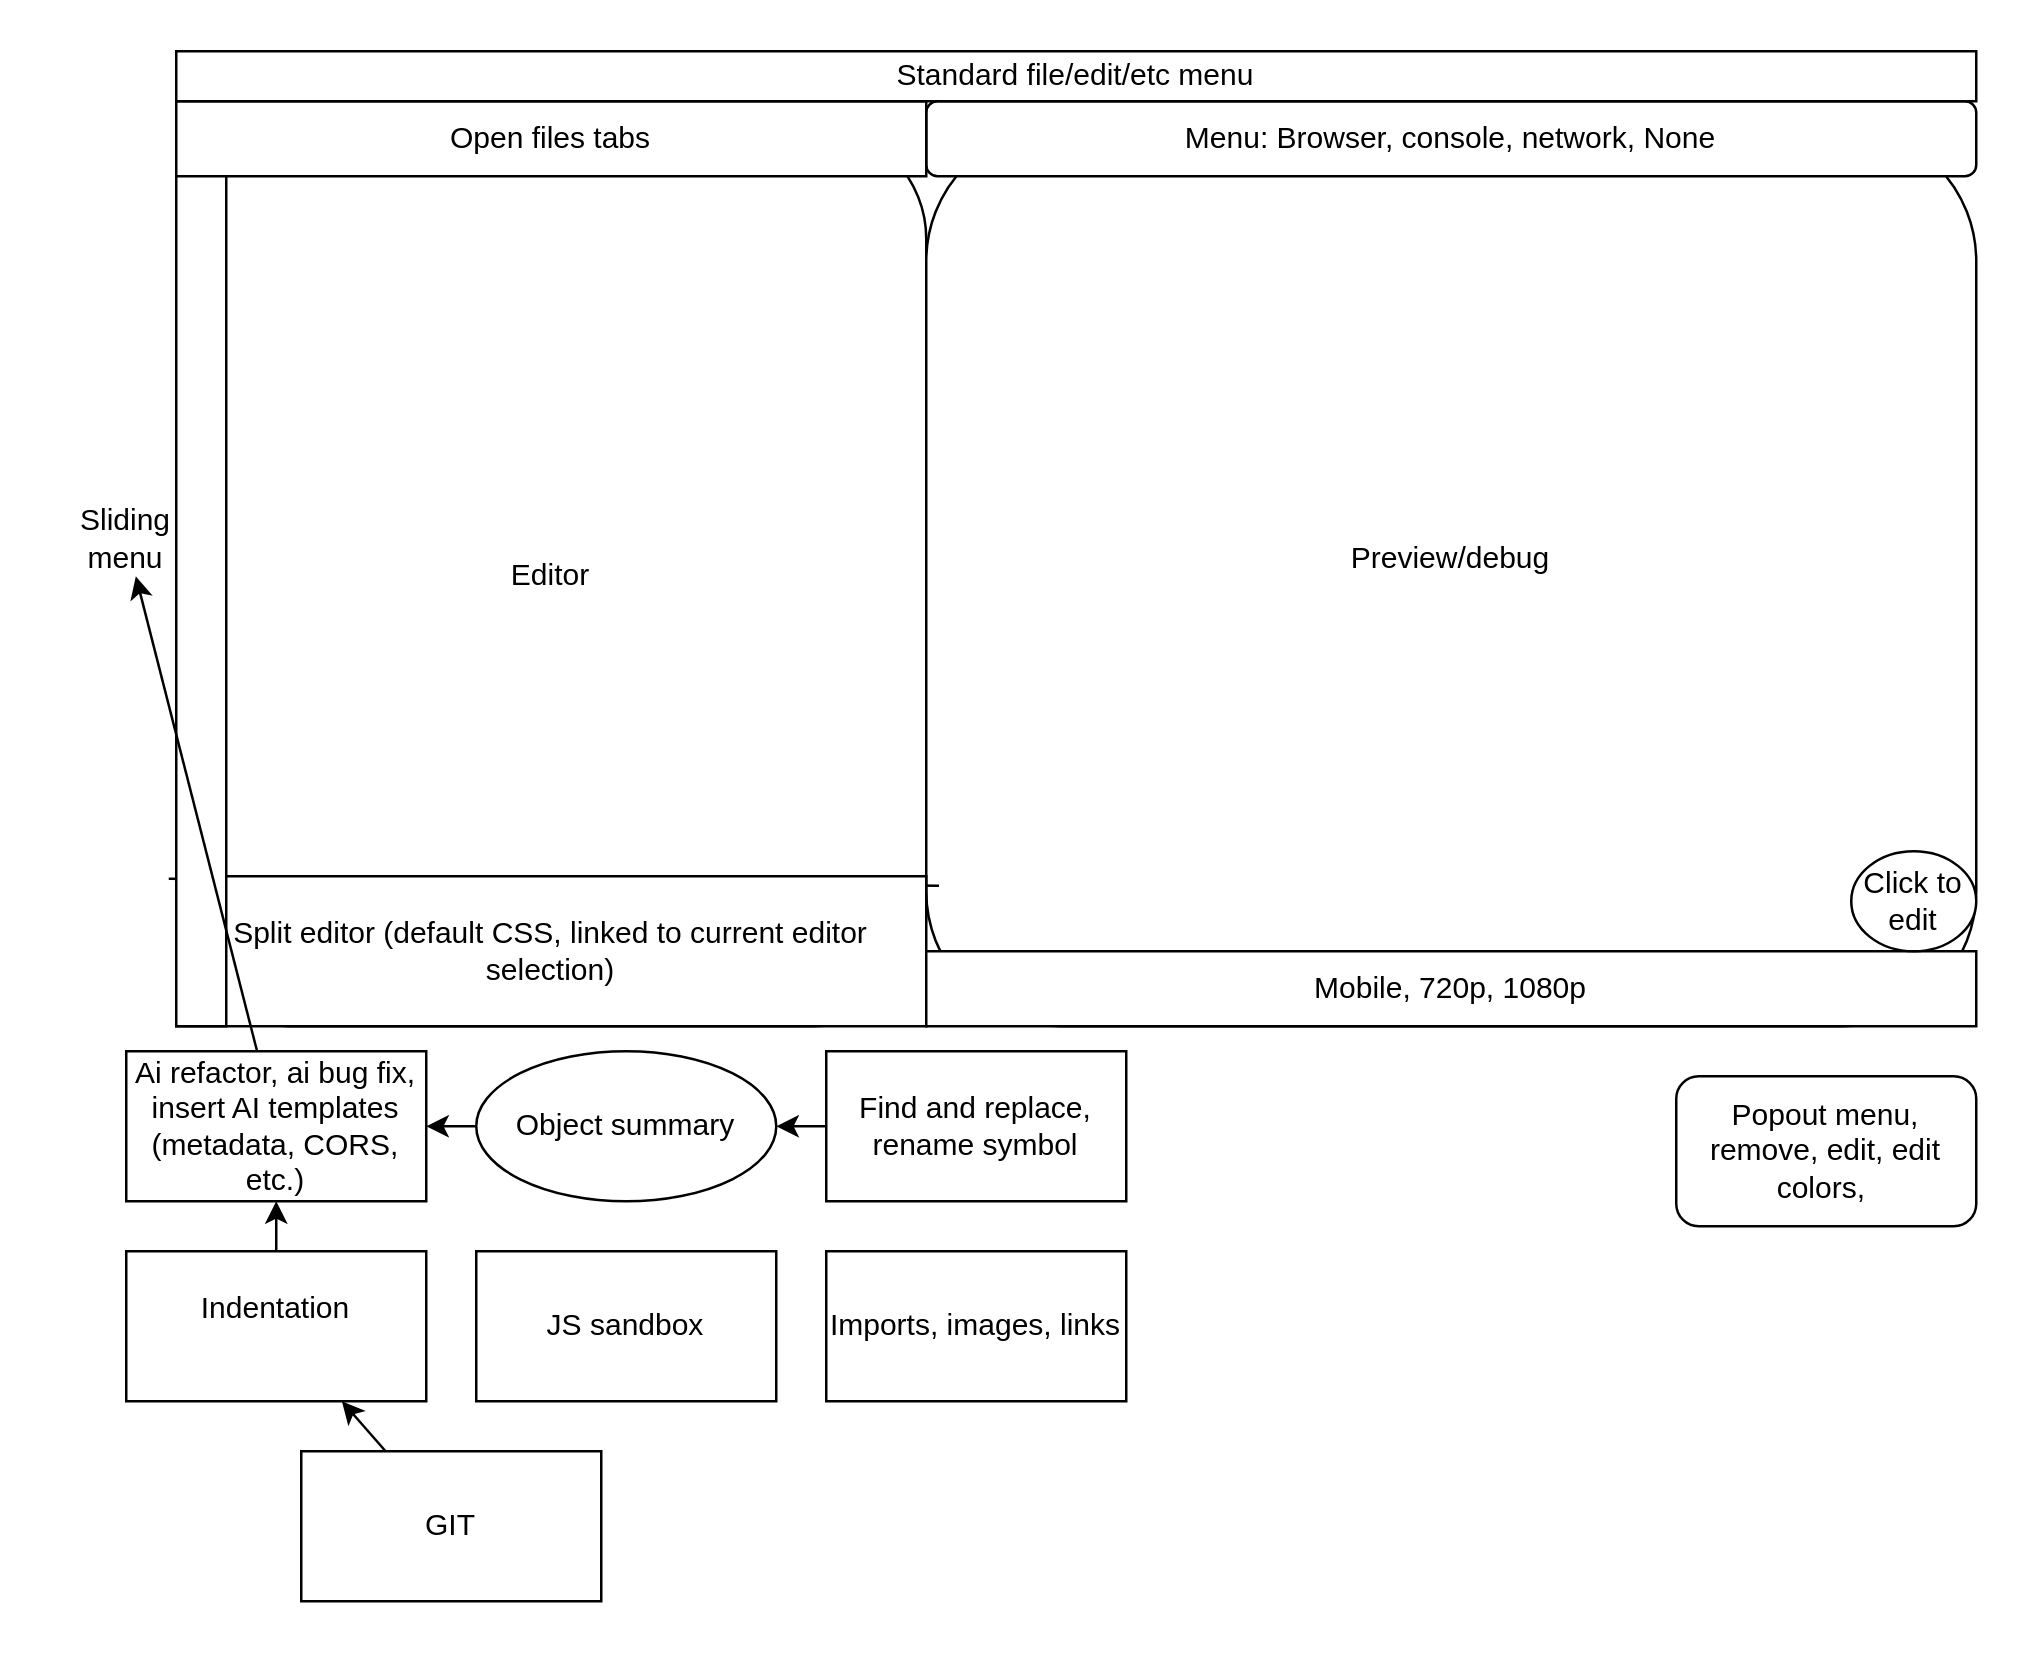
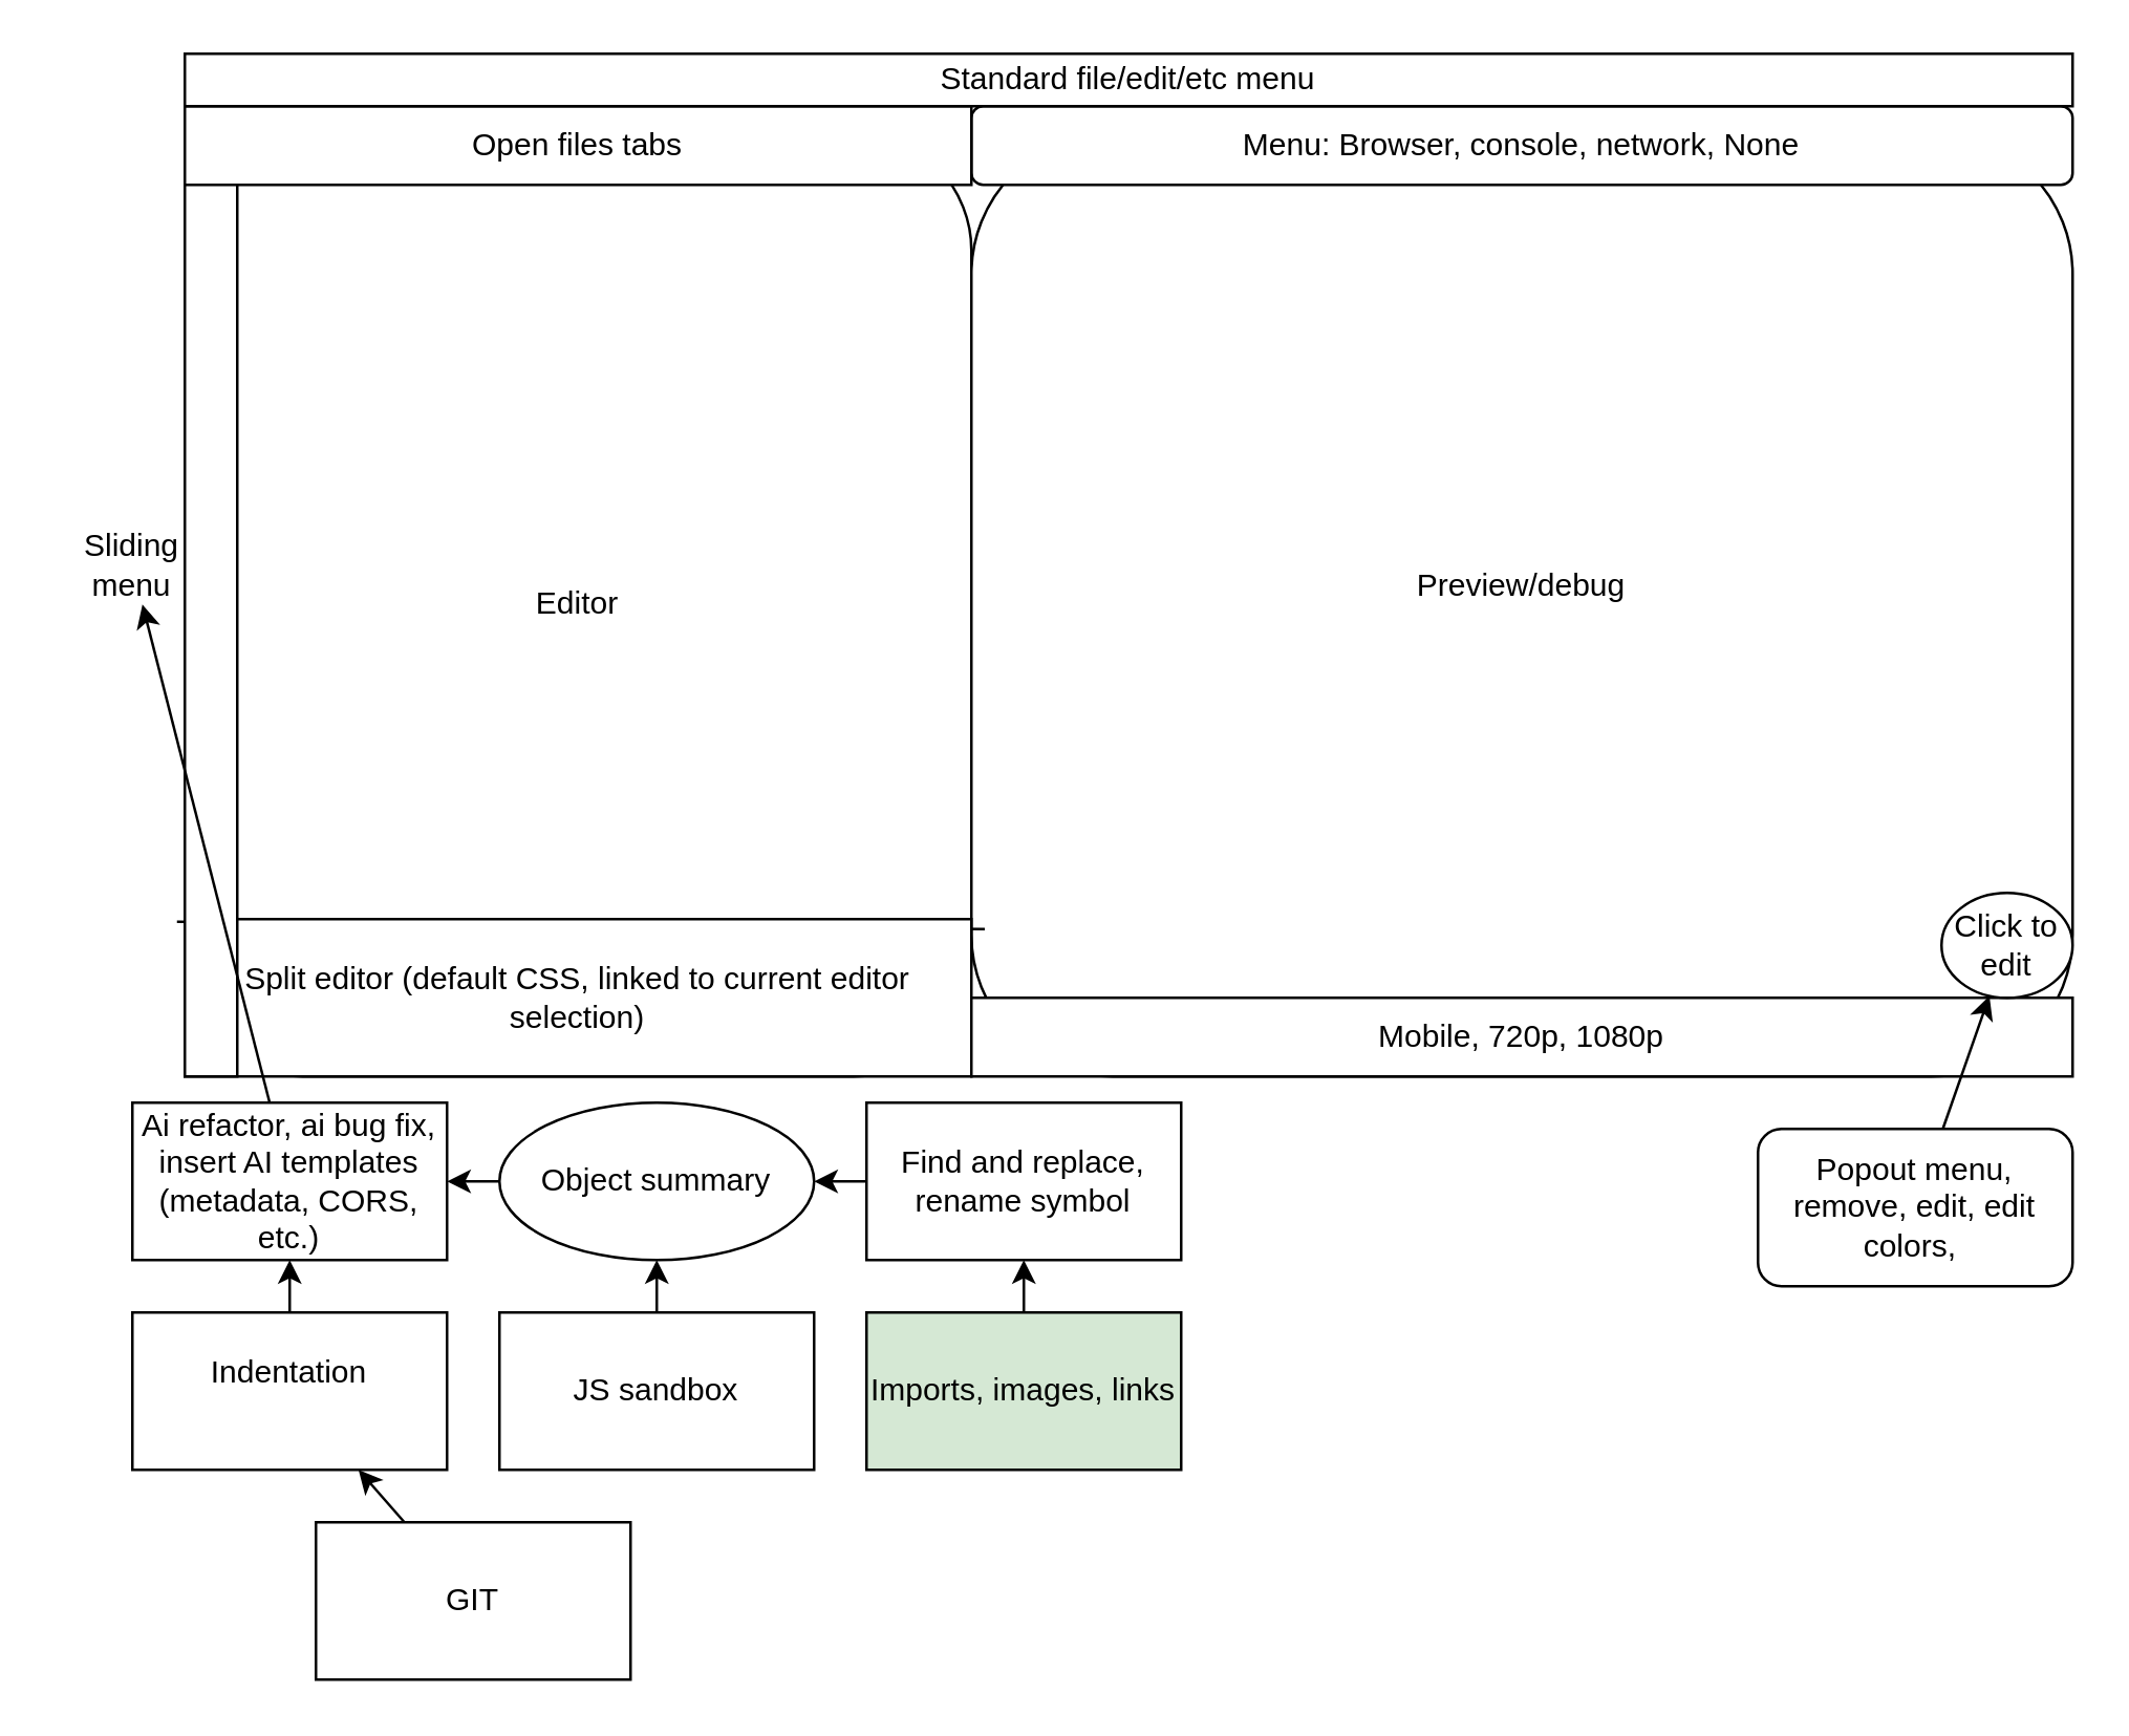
  <mxCell id="0" />
  <mxCell id="1" parent="0" />
  <mxCell id="2" value="Editor" style="rounded=1;whiteSpace=wrap;html=1;" vertex="1" parent="1"><mxGeometry x="70" y="50" width="300" height="360" as="geometry" /></mxCell>
  <mxCell id="3" value="Preview/debug&lt;div&gt;&lt;br&gt;&lt;/div&gt;" style="rounded=1;whiteSpace=wrap;html=1;" vertex="1" parent="1"><mxGeometry x="370" y="50" width="420" height="360" as="geometry" /></mxCell>
  <mxCell id="4" value="Menu: Browser, console, network, None" style="rounded=1;whiteSpace=wrap;html=1;" vertex="1" parent="1"><mxGeometry x="370" y="40" width="420" height="30" as="geometry" /></mxCell>
  <mxCell id="5" value="" style="endArrow=none;html=1;rounded=0;exitX=-0.01;exitY=0.836;exitDx=0;exitDy=0;exitPerimeter=0;entryX=1.017;entryY=0.844;entryDx=0;entryDy=0;entryPerimeter=0;" edge="1" parent="1" source="2" target="2"><mxGeometry width="50" height="50" relative="1" as="geometry"><mxPoint x="180" y="400" as="sourcePoint" /><mxPoint x="230" y="350" as="targetPoint" /></mxGeometry></mxCell>
  <mxCell id="6" value="Split editor (default CSS, linked to current editor selection)" style="rounded=0;whiteSpace=wrap;html=1;" vertex="1" parent="1"><mxGeometry x="70" y="350" width="300" height="60" as="geometry" /></mxCell>
  <mxCell id="7" value="Open files tabs" style="rounded=0;whiteSpace=wrap;html=1;" vertex="1" parent="1"><mxGeometry x="70" y="40" width="300" height="30" as="geometry" /></mxCell>
  <mxCell id="8" value="Standard file/edit/etc menu" style="rounded=0;whiteSpace=wrap;html=1;" vertex="1" parent="1"><mxGeometry x="70" y="20" width="720" height="20" as="geometry" /></mxCell>
  <mxCell id="9" value="Mobile, 720p, 1080p" style="rounded=0;whiteSpace=wrap;html=1;" vertex="1" parent="1"><mxGeometry x="370" y="380" width="420" height="30" as="geometry" /></mxCell>
  <mxCell id="10" value="" style="rounded=0;whiteSpace=wrap;html=1;" vertex="1" parent="1"><mxGeometry x="70" y="70" width="20" height="340" as="geometry" /></mxCell>
  <mxCell id="11" value="Sliding menu" style="text;strokeColor=none;align=center;fillColor=none;html=1;verticalAlign=middle;whiteSpace=wrap;rounded=0;" vertex="1" parent="1"><mxGeometry x="20" y="200" width="60" height="30" as="geometry" /></mxCell>
  <mxCell id="12" value="Click to edit" style="ellipse;whiteSpace=wrap;html=1;" vertex="1" parent="1"><mxGeometry x="740" y="340" width="50" height="40" as="geometry" /></mxCell>
  <mxCell id="13" value="Popout menu, remove, edit, edit colors,&amp;nbsp;" style="whiteSpace=wrap;html=1;rounded=1;" vertex="1" parent="1"><mxGeometry x="670" y="430" width="120" height="60" as="geometry" /></mxCell>
+ <mxCell id="14" value="" style="endArrow=classic;html=1;rounded=0;" edge="1" parent="1" source="13" target="12"><mxGeometry width="50" height="50" relative="1" as="geometry"><mxPoint x="730" y="420" as="sourcePoint" /><mxPoint x="780" y="370" as="targetPoint" /></mxGeometry></mxCell>
  <mxCell id="15" value="Ai refactor, ai bug fix, insert AI templates (metadata, CORS, etc.)" style="rounded=0;whiteSpace=wrap;html=1;" vertex="1" parent="1"><mxGeometry x="50" y="420" width="120" height="60" as="geometry" /></mxCell>
  <mxCell id="16" value="" style="endArrow=classic;html=1;rounded=0;" edge="1" parent="1" source="15" target="11"><mxGeometry width="50" height="50" relative="1" as="geometry"><mxPoint x="40" y="360" as="sourcePoint" /><mxPoint x="90" y="310" as="targetPoint" /></mxGeometry></mxCell>
  <mxCell id="17" value="Indentation&lt;div&gt;&lt;br&gt;&lt;/div&gt;" style="rounded=0;whiteSpace=wrap;html=1;" vertex="1" parent="1"><mxGeometry x="50" y="500" width="120" height="60" as="geometry" /></mxCell>
  <mxCell id="18" value="" style="endArrow=classic;html=1;rounded=0;" edge="1" parent="1" source="17" target="15"><mxGeometry width="50" height="50" relative="1" as="geometry"><mxPoint x="80" y="510" as="sourcePoint" /><mxPoint x="130" y="460" as="targetPoint" /></mxGeometry></mxCell>
  <mxCell id="19" value="Object summary" style="ellipse;whiteSpace=wrap;html=1;" vertex="1" parent="1"><mxGeometry x="190" y="420" width="120" height="60" as="geometry" /></mxCell>
  <mxCell id="20" value="JS sandbox" style="rounded=0;whiteSpace=wrap;html=1;" vertex="1" parent="1"><mxGeometry x="190" y="500" width="120" height="60" as="geometry" /></mxCell>
  <mxCell id="21" value="Find and replace, rename symbol" style="rounded=0;whiteSpace=wrap;html=1;" vertex="1" parent="1"><mxGeometry x="330" y="420" width="120" height="60" as="geometry" /></mxCell>
- <mxCell id="22" value="Imports, images, links" style="rounded=0;whiteSpace=wrap;html=1;" vertex="1" parent="1"><mxGeometry x="330" y="500" width="120" height="60" as="geometry" /></mxCell>
+ <mxCell id="22" value="Imports, images, links" style="rounded=0;whiteSpace=wrap;html=1;fillColor=#d5e8d4;" vertex="1" parent="1"><mxGeometry x="330" y="500" width="120" height="60" as="geometry" /></mxCell>
  <mxCell id="23" value="GIT" style="rounded=0;whiteSpace=wrap;html=1;" vertex="1" parent="1"><mxGeometry x="120" y="580" width="120" height="60" as="geometry" /></mxCell>
  <mxCell id="24" value="" style="endArrow=classic;html=1;rounded=0;" edge="1" parent="1" source="23" target="17"><mxGeometry width="50" height="50" relative="1" as="geometry"><mxPoint x="100" y="640" as="sourcePoint" /><mxPoint x="150" y="590" as="targetPoint" /></mxGeometry></mxCell>
+ <mxCell id="25" value="" style="endArrow=classic;html=1;rounded=0;" edge="1" parent="1" source="20" target="19"><mxGeometry width="50" height="50" relative="1" as="geometry"><mxPoint x="250" y="479.289" as="sourcePoint" /><mxPoint x="250" y="460" as="targetPoint" /></mxGeometry></mxCell>
  <mxCell id="26" value="" style="endArrow=classic;html=1;rounded=0;" edge="1" parent="1" source="19" target="15"><mxGeometry width="50" height="50" relative="1" as="geometry"><mxPoint x="119.289" y="500" as="sourcePoint" /><mxPoint x="119.289" y="450" as="targetPoint" /></mxGeometry></mxCell>
  <mxCell id="27" value="" style="endArrow=classic;html=1;rounded=0;" edge="1" parent="1" source="21" target="19"><mxGeometry width="50" height="50" relative="1" as="geometry"><mxPoint x="259.289" y="500" as="sourcePoint" /><mxPoint x="259.289" y="450" as="targetPoint" /></mxGeometry></mxCell>
+ <mxCell id="28" value="" style="endArrow=classic;html=1;rounded=0;" edge="1" parent="1" source="22" target="21"><mxGeometry width="50" height="50" relative="1" as="geometry"><mxPoint x="390" y="479.289" as="sourcePoint" /><mxPoint x="390" y="470" as="targetPoint" /></mxGeometry></mxCell>
